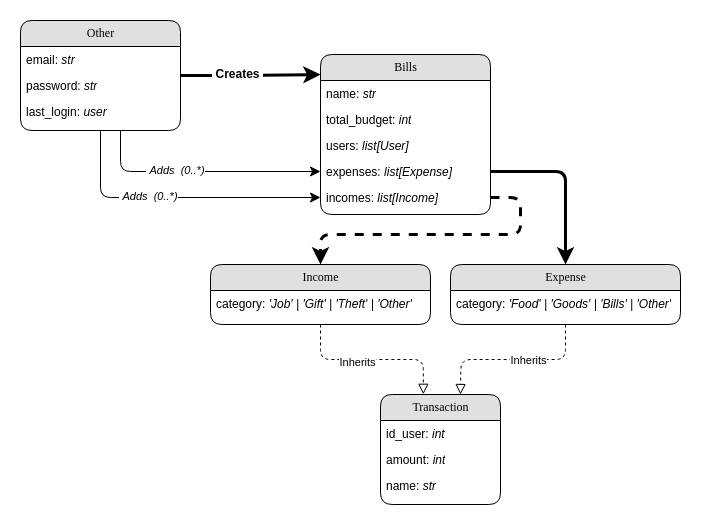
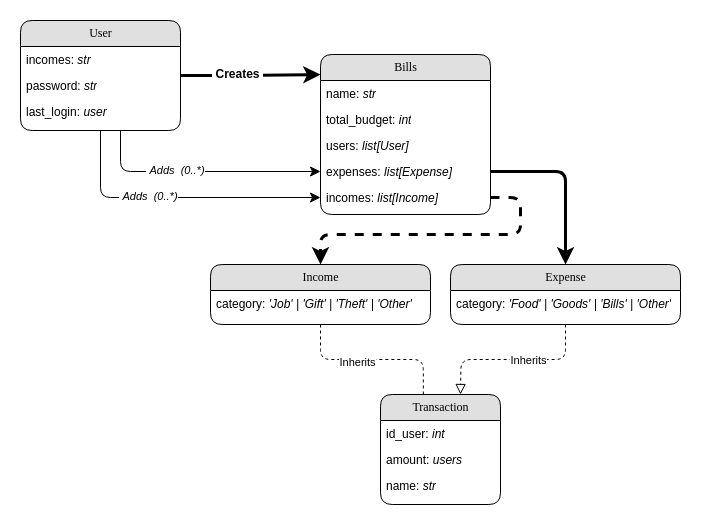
  <mxCell id="0" />
  <mxCell id="1" parent="0" />
- <mxCell id="2" value="Other" style="swimlane;html=1;fontStyle=0;childLayout=stackLayout;horizontal=1;startSize=26;fillColor=#e0e0e0;horizontalStack=0;resizeParent=1;resizeLast=0;collapsible=1;marginBottom=0;swimlaneFillColor=#ffffff;align=center;rounded=1;shadow=0;comic=0;labelBackgroundColor=none;strokeWidth=1;fontFamily=Verdana;fontSize=12" parent="1" vertex="1"><mxGeometry x="20" y="20" width="160" height="110" as="geometry" /></mxCell>
- <mxCell id="3" value="email: &lt;i&gt;str&lt;/i&gt;" style="text;html=1;strokeColor=none;fillColor=none;spacingLeft=4;spacingRight=4;whiteSpace=wrap;overflow=hidden;rotatable=0;points=[[0,0.5],[1,0.5]];portConstraint=eastwest;" parent="2" vertex="1"><mxGeometry y="26" width="160" height="26" as="geometry" /></mxCell>
+ <mxCell id="2" value="User" style="swimlane;html=1;fontStyle=0;childLayout=stackLayout;horizontal=1;startSize=26;fillColor=#e0e0e0;horizontalStack=0;resizeParent=1;resizeLast=0;collapsible=1;marginBottom=0;swimlaneFillColor=#ffffff;align=center;rounded=1;shadow=0;comic=0;labelBackgroundColor=none;strokeWidth=1;fontFamily=Verdana;fontSize=12" parent="1" vertex="1"><mxGeometry x="20" y="20" width="160" height="110" as="geometry" /></mxCell>
+ <mxCell id="3" value="incomes: &lt;i&gt;str&lt;/i&gt;" style="text;html=1;strokeColor=none;fillColor=none;spacingLeft=4;spacingRight=4;whiteSpace=wrap;overflow=hidden;rotatable=0;points=[[0,0.5],[1,0.5]];portConstraint=eastwest;" parent="2" vertex="1"><mxGeometry y="26" width="160" height="26" as="geometry" /></mxCell>
  <mxCell id="4" value="password: &lt;i&gt;str&lt;/i&gt;" style="text;html=1;strokeColor=none;fillColor=none;spacingLeft=4;spacingRight=4;whiteSpace=wrap;overflow=hidden;rotatable=0;points=[[0,0.5],[1,0.5]];portConstraint=eastwest;" parent="2" vertex="1"><mxGeometry y="52" width="160" height="26" as="geometry" /></mxCell>
  <mxCell id="5" value="last_login: &lt;i&gt;user&lt;/i&gt;" style="text;html=1;strokeColor=none;fillColor=none;spacingLeft=4;spacingRight=4;whiteSpace=wrap;overflow=hidden;rotatable=0;points=[[0,0.5],[1,0.5]];portConstraint=eastwest;" parent="2" vertex="1"><mxGeometry y="78" width="160" height="26" as="geometry" /></mxCell>
  <mxCell id="6" value="Bills" style="swimlane;html=1;fontStyle=0;childLayout=stackLayout;horizontal=1;startSize=26;fillColor=#e0e0e0;horizontalStack=0;resizeParent=1;resizeLast=0;collapsible=1;marginBottom=0;swimlaneFillColor=#ffffff;align=center;rounded=1;shadow=0;comic=0;labelBackgroundColor=none;strokeWidth=1;fontFamily=Verdana;fontSize=12" parent="1" vertex="1"><mxGeometry x="320" y="54" width="170" height="160" as="geometry" /></mxCell>
  <mxCell id="7" value="name: &lt;i&gt;str&lt;/i&gt;" style="text;html=1;strokeColor=none;fillColor=none;spacingLeft=4;spacingRight=4;whiteSpace=wrap;overflow=hidden;rotatable=0;points=[[0,0.5],[1,0.5]];portConstraint=eastwest;" vertex="1" parent="6"><mxGeometry y="26" width="170" height="26" as="geometry" /></mxCell>
  <mxCell id="8" value="total_budget: &lt;i&gt;int&lt;/i&gt;" style="text;html=1;strokeColor=none;fillColor=none;spacingLeft=4;spacingRight=4;whiteSpace=wrap;overflow=hidden;rotatable=0;points=[[0,0.5],[1,0.5]];portConstraint=eastwest;" parent="6" vertex="1"><mxGeometry y="52" width="170" height="26" as="geometry" /></mxCell>
  <mxCell id="9" value="users: &lt;i&gt;list[User]&lt;/i&gt;" style="text;html=1;strokeColor=none;fillColor=none;spacingLeft=4;spacingRight=4;whiteSpace=wrap;overflow=hidden;rotatable=0;points=[[0,0.5],[1,0.5]];portConstraint=eastwest;" parent="6" vertex="1"><mxGeometry y="78" width="170" height="26" as="geometry" /></mxCell>
  <mxCell id="10" value="expenses: &lt;i&gt;list[Expense]&lt;/i&gt;" style="text;html=1;strokeColor=none;fillColor=none;spacingLeft=4;spacingRight=4;whiteSpace=wrap;overflow=hidden;rotatable=0;points=[[0,0.5],[1,0.5]];portConstraint=eastwest;" vertex="1" parent="6"><mxGeometry y="104" width="170" height="26" as="geometry" /></mxCell>
  <mxCell id="11" value="incomes: &lt;i&gt;list[Income]&lt;/i&gt;" style="text;html=1;strokeColor=none;fillColor=none;spacingLeft=4;spacingRight=4;whiteSpace=wrap;overflow=hidden;rotatable=0;points=[[0,0.5],[1,0.5]];portConstraint=eastwest;" vertex="1" parent="6"><mxGeometry y="130" width="170" height="26" as="geometry" /></mxCell>
  <mxCell id="12" value="Transaction" style="swimlane;html=1;fontStyle=0;childLayout=stackLayout;horizontal=1;startSize=26;fillColor=#e0e0e0;horizontalStack=0;resizeParent=1;resizeLast=0;collapsible=1;marginBottom=0;swimlaneFillColor=#ffffff;align=center;rounded=1;shadow=0;comic=0;labelBackgroundColor=none;strokeWidth=1;fontFamily=Verdana;fontSize=12" parent="1" vertex="1"><mxGeometry x="380" y="394" width="120" height="110" as="geometry" /></mxCell>
  <mxCell id="13" value="id_user: &lt;i&gt;int&lt;/i&gt;" style="text;html=1;strokeColor=none;fillColor=none;spacingLeft=4;spacingRight=4;whiteSpace=wrap;overflow=hidden;rotatable=0;points=[[0,0.5],[1,0.5]];portConstraint=eastwest;" parent="12" vertex="1"><mxGeometry y="26" width="120" height="26" as="geometry" /></mxCell>
- <mxCell id="14" value="amount: &lt;i&gt;int&lt;/i&gt;" style="text;html=1;strokeColor=none;fillColor=none;spacingLeft=4;spacingRight=4;whiteSpace=wrap;overflow=hidden;rotatable=0;points=[[0,0.5],[1,0.5]];portConstraint=eastwest;" parent="12" vertex="1"><mxGeometry y="52" width="120" height="26" as="geometry" /></mxCell>
+ <mxCell id="14" value="amount: &lt;i&gt;users&lt;/i&gt;" style="text;html=1;strokeColor=none;fillColor=none;spacingLeft=4;spacingRight=4;whiteSpace=wrap;overflow=hidden;rotatable=0;points=[[0,0.5],[1,0.5]];portConstraint=eastwest;" parent="12" vertex="1"><mxGeometry y="52" width="120" height="26" as="geometry" /></mxCell>
  <mxCell id="15" value="name: &lt;i&gt;str&lt;/i&gt;" style="text;html=1;strokeColor=none;fillColor=none;spacingLeft=4;spacingRight=4;whiteSpace=wrap;overflow=hidden;rotatable=0;points=[[0,0.5],[1,0.5]];portConstraint=eastwest;" parent="12" vertex="1"><mxGeometry y="78" width="120" height="26" as="geometry" /></mxCell>
  <mxCell id="16" style="edgeStyle=orthogonalEdgeStyle;html=1;labelBackgroundColor=none;startFill=0;startSize=8;endFill=1;endSize=8;fontFamily=Verdana;fontSize=12;entryX=0;entryY=0.5;entryDx=0;entryDy=0;fontStyle=1;strokeWidth=3;" parent="1" source="2" edge="1"><mxGeometry relative="1" as="geometry"><mxPoint x="320" y="74" as="targetPoint" /></mxGeometry></mxCell>
  <mxCell id="17" value="&lt;b&gt;&lt;font style=&quot;font-size: 12px&quot;&gt;&amp;nbsp;Creates&amp;nbsp;&lt;/font&gt;&lt;/b&gt;" style="edgeLabel;html=1;align=center;verticalAlign=middle;resizable=0;points=[];" vertex="1" connectable="0" parent="16"><mxGeometry x="-0.209" y="2" relative="1" as="geometry"><mxPoint as="offset" /></mxGeometry></mxCell>
  <mxCell id="18" style="edgeStyle=orthogonalEdgeStyle;html=1;exitX=1;exitY=0.5;entryX=0.5;entryY=0;labelBackgroundColor=none;startFill=0;startSize=8;endFill=1;endSize=8;fontFamily=Verdana;fontSize=12;exitDx=0;exitDy=0;entryDx=0;entryDy=0;strokeWidth=3;" parent="1" source="10" target="21" edge="1"><mxGeometry relative="1" as="geometry"><Array as="points"><mxPoint x="565" y="171" /></Array><mxPoint x="700" y="125" as="targetPoint" /></mxGeometry></mxCell>
  <mxCell id="19" value="Income" style="swimlane;html=1;fontStyle=0;childLayout=stackLayout;horizontal=1;startSize=26;fillColor=#e0e0e0;horizontalStack=0;resizeParent=1;resizeLast=0;collapsible=1;marginBottom=0;swimlaneFillColor=#ffffff;align=center;rounded=1;shadow=0;comic=0;labelBackgroundColor=none;strokeWidth=1;fontFamily=Verdana;fontSize=12" vertex="1" parent="1"><mxGeometry x="210" y="264" width="220" height="60" as="geometry" /></mxCell>
  <mxCell id="20" value="category: &lt;i&gt;'Job' | 'Gift' | 'Theft' | 'Other'&lt;/i&gt;" style="text;html=1;strokeColor=none;fillColor=none;spacingLeft=4;spacingRight=4;whiteSpace=wrap;overflow=hidden;rotatable=0;points=[[0,0.5],[1,0.5]];portConstraint=eastwest;" vertex="1" parent="19"><mxGeometry y="26" width="220" height="26" as="geometry" /></mxCell>
  <mxCell id="21" value="Expense" style="swimlane;html=1;fontStyle=0;childLayout=stackLayout;horizontal=1;startSize=26;fillColor=#e0e0e0;horizontalStack=0;resizeParent=1;resizeLast=0;collapsible=1;marginBottom=0;swimlaneFillColor=#ffffff;align=center;rounded=1;shadow=0;comic=0;labelBackgroundColor=none;strokeWidth=1;fontFamily=Verdana;fontSize=12" vertex="1" parent="1"><mxGeometry x="450" y="264" width="230" height="60" as="geometry" /></mxCell>
  <mxCell id="22" value="category: &lt;i&gt;'Food' | 'Goods' | 'Bills' | 'Other'&lt;/i&gt;" style="text;html=1;strokeColor=none;fillColor=none;spacingLeft=4;spacingRight=4;whiteSpace=wrap;overflow=hidden;rotatable=0;points=[[0,0.5],[1,0.5]];portConstraint=eastwest;" vertex="1" parent="21"><mxGeometry y="26" width="230" height="26" as="geometry" /></mxCell>
- <mxCell id="23" style="edgeStyle=orthogonalEdgeStyle;html=1;labelBackgroundColor=none;startFill=0;startSize=8;endFill=0;endSize=8;fontFamily=Verdana;fontSize=12;entryX=0.357;entryY=-0.002;entryDx=0;entryDy=0;exitX=0.5;exitY=1;exitDx=0;exitDy=0;endArrow=block;dashed=1;entryPerimeter=0;" edge="1" parent="1" source="19" target="12"><mxGeometry relative="1" as="geometry"><mxPoint x="790" y="294" as="sourcePoint" /><mxPoint x="790" y="74" as="targetPoint" /></mxGeometry></mxCell>
+ <mxCell id="23" style="edgeStyle=orthogonalEdgeStyle;html=1;labelBackgroundColor=none;startFill=0;startSize=8;endFill=0;endSize=8;fontFamily=Verdana;fontSize=12;entryX=0.357;entryY=-0.002;entryDx=0;entryDy=0;exitX=0.5;exitY=1;exitDx=0;exitDy=0;endArrow=none;dashed=1;entryPerimeter=0;" edge="1" parent="1" source="19" target="12"><mxGeometry relative="1" as="geometry"><mxPoint x="790" y="294" as="sourcePoint" /><mxPoint x="790" y="74" as="targetPoint" /></mxGeometry></mxCell>
  <mxCell id="24" value="Inherits" style="edgeLabel;html=1;align=center;verticalAlign=middle;resizable=0;points=[];" vertex="1" connectable="0" parent="23"><mxGeometry x="-0.178" y="-2" relative="1" as="geometry"><mxPoint as="offset" /></mxGeometry></mxCell>
  <mxCell id="25" style="edgeStyle=orthogonalEdgeStyle;html=1;labelBackgroundColor=none;startFill=0;startSize=8;endFill=0;endSize=8;fontFamily=Verdana;fontSize=12;exitX=0.5;exitY=1;exitDx=0;exitDy=0;endArrow=block;dashed=1;" edge="1" parent="1" source="21"><mxGeometry relative="1" as="geometry"><mxPoint x="330" y="334" as="sourcePoint" /><mxPoint x="460" y="394" as="targetPoint" /></mxGeometry></mxCell>
  <mxCell id="26" value="Inherits" style="edgeLabel;html=1;align=center;verticalAlign=middle;resizable=0;points=[];" vertex="1" connectable="0" parent="25"><mxGeometry x="-0.169" relative="1" as="geometry"><mxPoint as="offset" /></mxGeometry></mxCell>
  <mxCell id="27" style="edgeStyle=orthogonalEdgeStyle;html=1;labelBackgroundColor=none;startFill=0;startSize=8;endFill=1;endSize=8;fontFamily=Verdana;fontSize=12;exitX=1;exitY=0.5;exitDx=0;exitDy=0;entryX=0.5;entryY=0;entryDx=0;entryDy=0;strokeWidth=3;dashed=1;" edge="1" parent="1" source="11" target="19"><mxGeometry relative="1" as="geometry"><Array as="points"><mxPoint x="520" y="197" /><mxPoint x="520" y="234" /><mxPoint x="320" y="234" /></Array><mxPoint x="470" y="187" as="sourcePoint" /><mxPoint x="598.034" y="244" as="targetPoint" /></mxGeometry></mxCell>
  <mxCell id="28" style="edgeStyle=orthogonalEdgeStyle;html=1;labelBackgroundColor=none;startFill=0;startSize=8;endFill=1;endSize=8;fontFamily=Verdana;fontSize=12;entryX=0;entryY=0.5;entryDx=0;entryDy=0;" edge="1" parent="1" target="10"><mxGeometry relative="1" as="geometry"><mxPoint x="120" y="130" as="sourcePoint" /><mxPoint x="280" y="154" as="targetPoint" /><Array as="points"><mxPoint x="120" y="130" /><mxPoint x="120" y="178" /></Array></mxGeometry></mxCell>
  <mxCell id="29" value="&lt;i&gt;&amp;nbsp;Adds&amp;nbsp; (0..*)&lt;/i&gt;" style="edgeLabel;html=1;align=center;verticalAlign=middle;resizable=0;points=[];" vertex="1" connectable="0" parent="28"><mxGeometry x="-0.209" y="2" relative="1" as="geometry"><mxPoint as="offset" /></mxGeometry></mxCell>
  <mxCell id="30" style="edgeStyle=orthogonalEdgeStyle;html=1;labelBackgroundColor=none;startFill=0;startSize=8;endFill=1;endSize=8;fontFamily=Verdana;fontSize=12;exitX=0.5;exitY=1;exitDx=0;exitDy=0;entryX=0;entryY=0.5;entryDx=0;entryDy=0;" edge="1" parent="1" source="2" target="11"><mxGeometry relative="1" as="geometry"><mxPoint x="150" y="140" as="sourcePoint" /><mxPoint x="290" y="194" as="targetPoint" /><Array as="points"><mxPoint x="100" y="197" /></Array></mxGeometry></mxCell>
  <mxCell id="31" value="&lt;i&gt;&amp;nbsp;Adds&amp;nbsp; (0..*)&lt;/i&gt;" style="edgeLabel;html=1;align=center;verticalAlign=middle;resizable=0;points=[];" vertex="1" connectable="0" parent="30"><mxGeometry x="-0.209" y="2" relative="1" as="geometry"><mxPoint as="offset" /></mxGeometry></mxCell>
